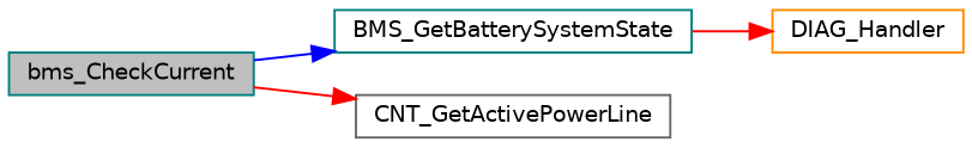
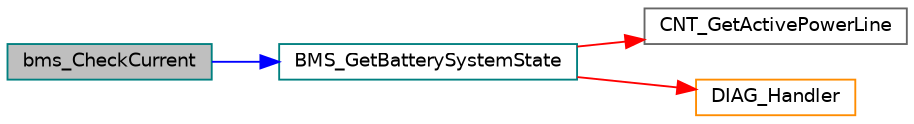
  digraph {
    rankdir=LR
    node [color=teal fillcolor=white fontname=Helvetica fontsize=10 shape=record style=filled]
    edge [color=red fontname=Helvetica fontsize=10 labelfontname=Helvetica labelfontsize=10 style=solid]
    n1 [fillcolor=grey75 fontcolor=black height=0.2 label=bms_CheckCurrent width=0.4]
    n2 [height=0.2 label=BMS_GetBatterySystemState width=0.4]
    n3 [color=gray40 height=0.2 label=CNT_GetActivePowerLine width=0.4]
    n4 [color=darkorange height=0.2 label=DIAG_Handler width=0.4]
    n1 -> n2 [color=blue]
-   n1 -> n3
+   n2 -> n3
    n2 -> n4
  }
